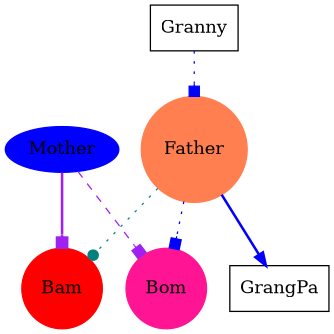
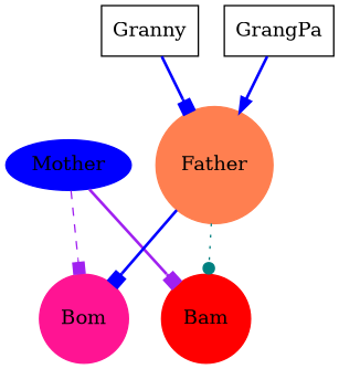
  digraph {
    node [shape=circle style=filled]
    edge [arrowhead=box color=blue style=bold]
    n1 [color=deeppink label=Bom]
    n2 [color=red label=Bam]
    n3 [color=blue label=Mother shape=ellipse]
    n4 [color=coral label=Father]
    n5 [label=Granny shape=rectangle style=""]
    n6 [label="GrangPa\n" shape=rectangle style=""]
    n3 -> n1 [color=purple style=dashed]
    n3 -> n2 [color=purple]
-   n4 -> n1 [style=dotted]
+   n4 -> n1
    n4 -> n2 [arrowhead=dot color=teal style=dotted]
-   n5 -> n4 [style=dotted]
-   n4 -> n6 [arrowhead=normal]
+   n5 -> n4
+   n6 -> n4 [arrowhead=normal]
  }
